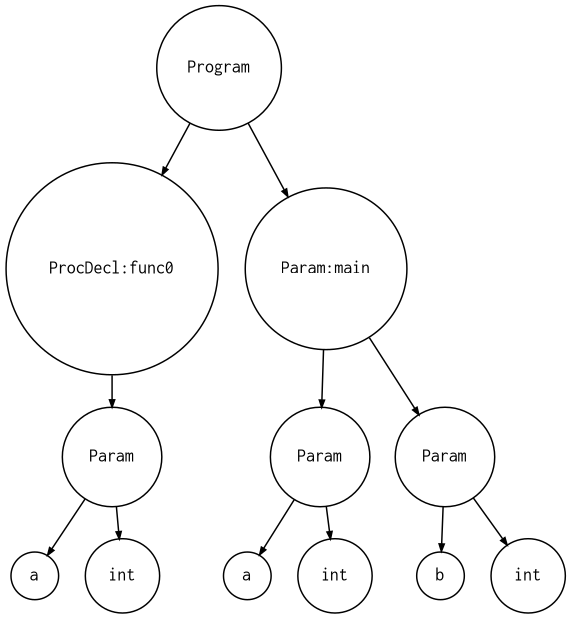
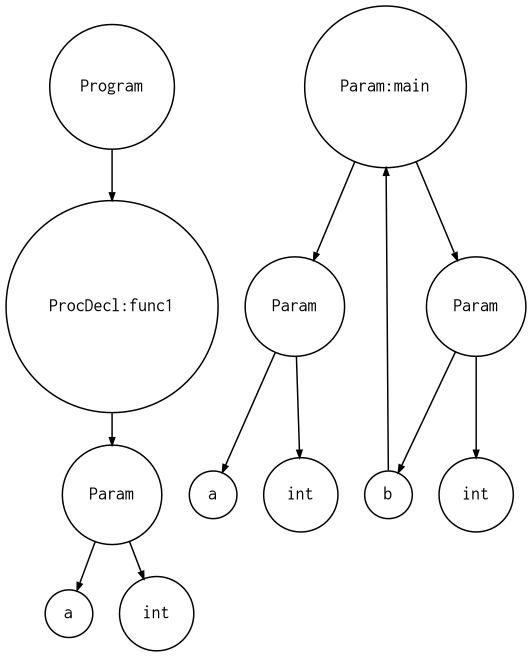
  digraph {
    ranksep=.3
    node [fontname=Courier fontsize=12 shape=circle]
    edge [arrowsize=.5]
    n1 [height=.1 label=Program]
-   n2 [height=.1 label="ProcDecl:func0"]
+   n2 [height=.1 label="ProcDecl:func1"]
    n3 [height=.1 label="Param:main"]
    n4 [height=.1 label=Param]
    n5 [height=.1 label=Param]
    n6 [height=.1 label=Param]
    n7 [height=.1 label=a]
    n8 [height=.1 label=int]
    n9 [height=.1 label=a]
    n10 [height=.1 label=int]
    n11 [height=.1 label=b]
    n12 [height=.1 label=int]
    n1 -> n2
-   n1 -> n3
+   n11 -> n3
    n2 -> n4
    n3 -> n5
    n3 -> n6
    n4 -> n7
    n4 -> n8
    n5 -> n9
    n5 -> n10
    n6 -> n11
    n6 -> n12
  }
